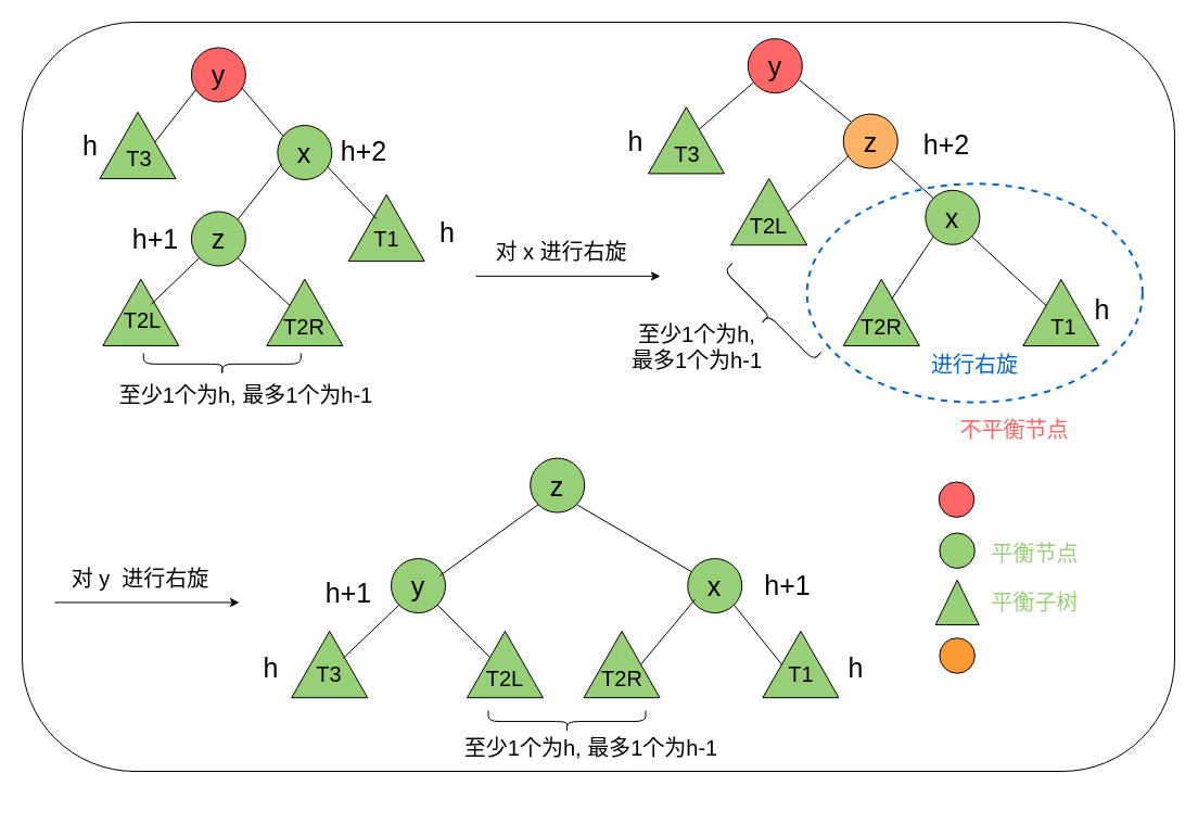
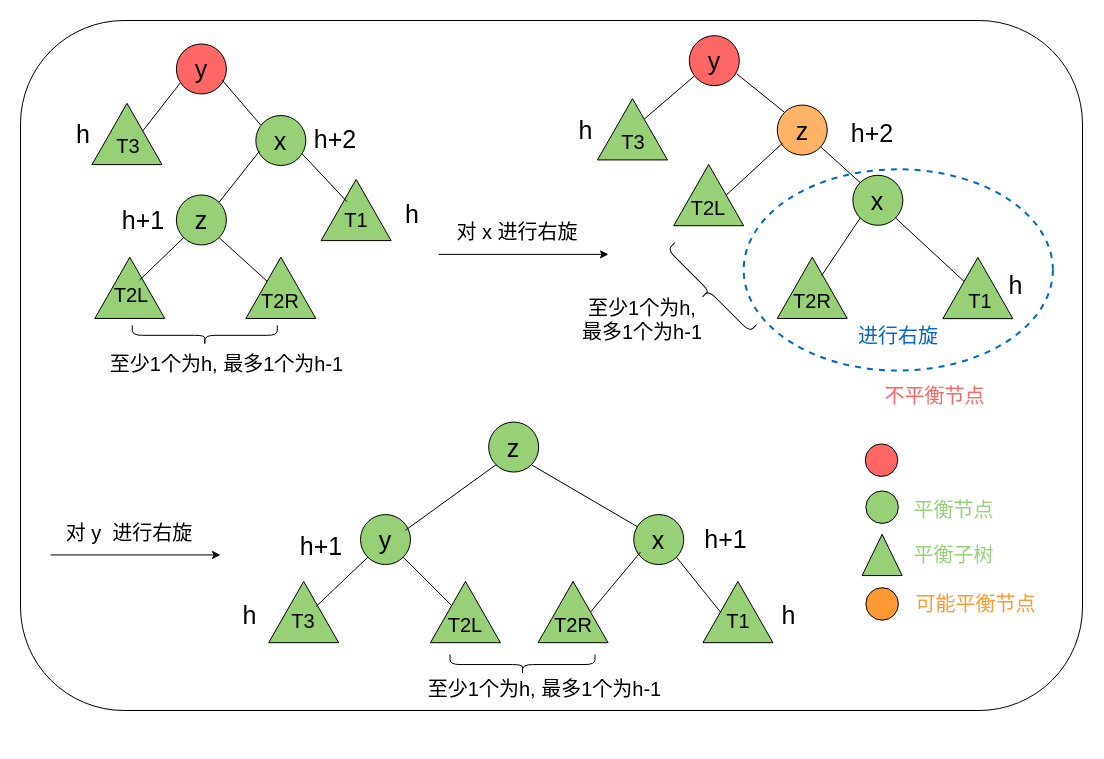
  <mxCell id="0" />
  <mxCell id="1" parent="0" />
  <mxCell id="2" value="" style="rounded=1;whiteSpace=wrap;html=1;fillColor=#FFFFFF;" vertex="1" parent="1"><mxGeometry x="20" y="20" width="1062" height="690" as="geometry" /></mxCell>
  <mxCell id="3" value="" style="ellipse;whiteSpace=wrap;html=1;fillColor=none;dashed=1;strokeColor=#0066CC;strokeWidth=2;" vertex="1" parent="1"><mxGeometry x="743.19" y="168.8" width="309.18" height="201.2" as="geometry" /></mxCell>
  <mxCell id="4" value="" style="triangle;whiteSpace=wrap;html=1;rotation=-90;fillColor=#97D077;" vertex="1" parent="1"><mxGeometry x="946.74" y="252.5" width="61.25" height="70" as="geometry" /></mxCell>
  <mxCell id="5" value="" style="triangle;whiteSpace=wrap;html=1;rotation=-90;fillColor=#97D077;" vertex="1" parent="1"><mxGeometry x="706.81" y="576.56" width="61.25" height="70" as="geometry" /></mxCell>
  <mxCell id="6" value="" style="triangle;whiteSpace=wrap;html=1;rotation=-90;fillColor=#97D077;" vertex="1" parent="1"><mxGeometry x="781.12" y="252.33" width="61.25" height="70" as="geometry" /></mxCell>
  <mxCell id="7" value="&lt;font style=&quot;font-size: 25px&quot;&gt;y&lt;/font&gt;" style="ellipse;whiteSpace=wrap;html=1;aspect=fixed;fillColor=#FF6666;" vertex="1" parent="1"><mxGeometry x="175.89" y="43.47" width="50" height="50" as="geometry" /></mxCell>
  <mxCell id="8" value="&lt;font style=&quot;font-size: 25px&quot;&gt;x&lt;/font&gt;" style="ellipse;whiteSpace=wrap;html=1;aspect=fixed;fillColor=#97D077;" vertex="1" parent="1"><mxGeometry x="255.33" y="115" width="50" height="50" as="geometry" /></mxCell>
  <mxCell id="9" value="" style="endArrow=none;html=1;exitX=0.095;exitY=0.189;exitDx=0;exitDy=0;exitPerimeter=0;" edge="1" parent="1" source="8"><mxGeometry width="50" height="50" relative="1" as="geometry"><mxPoint x="65.89" y="126.53" as="sourcePoint" /><mxPoint x="222" y="80" as="targetPoint" /></mxGeometry></mxCell>
  <mxCell id="10" value="" style="triangle;whiteSpace=wrap;html=1;rotation=-90;fillColor=#97D077;" vertex="1" parent="1"><mxGeometry x="325" y="174.47" width="61.25" height="70" as="geometry" /></mxCell>
  <mxCell id="11" value="" style="endArrow=none;html=1;entryX=0.924;entryY=0.764;entryDx=0;entryDy=0;exitX=0.635;exitY=0.37;exitDx=0;exitDy=0;exitPerimeter=0;entryPerimeter=0;" edge="1" parent="1" source="10" target="8"><mxGeometry width="50" height="50" relative="1" as="geometry"><mxPoint x="348.175" y="213.574" as="sourcePoint" /><mxPoint x="183.212" y="99.208" as="targetPoint" /></mxGeometry></mxCell>
  <mxCell id="12" value="" style="endArrow=none;html=1;entryX=0.074;entryY=0.712;entryDx=0;entryDy=0;exitX=1;exitY=0;exitDx=0;exitDy=0;entryPerimeter=0;" edge="1" parent="1" source="20" target="8"><mxGeometry width="50" height="50" relative="1" as="geometry"><mxPoint x="174.265" y="228.384" as="sourcePoint" /><mxPoint x="103.212" y="179.208" as="targetPoint" /></mxGeometry></mxCell>
  <mxCell id="13" value="" style="endArrow=none;html=1;entryX=0.083;entryY=0.772;entryDx=0;entryDy=0;exitX=0.547;exitY=0.723;exitDx=0;exitDy=0;entryPerimeter=0;exitPerimeter=0;" edge="1" parent="1" source="14" target="7"><mxGeometry width="50" height="50" relative="1" as="geometry"><mxPoint x="255.89" y="143.53" as="sourcePoint" /><mxPoint x="183.212" y="99.208" as="targetPoint" /></mxGeometry></mxCell>
  <mxCell id="14" value="" style="triangle;whiteSpace=wrap;html=1;rotation=-90;fillColor=#97D077;" vertex="1" parent="1"><mxGeometry x="95.89" y="98.47" width="61.25" height="70" as="geometry" /></mxCell>
  <mxCell id="15" value="&lt;span style=&quot;font-size: 20px&quot;&gt;T3&lt;/span&gt;" style="text;html=1;strokeColor=none;fillColor=none;align=center;verticalAlign=middle;whiteSpace=wrap;rounded=0;" vertex="1" parent="1"><mxGeometry x="83.2" y="122.13" width="90" height="45" as="geometry" /></mxCell>
  <mxCell id="16" value="" style="endArrow=classic;html=1;strokeWidth=1;" edge="1" parent="1"><mxGeometry width="50" height="50" relative="1" as="geometry"><mxPoint x="438" y="253.88" as="sourcePoint" /><mxPoint x="608" y="253.88" as="targetPoint" /></mxGeometry></mxCell>
  <mxCell id="17" value="&lt;font style=&quot;font-size: 20px&quot;&gt;对 x 进行右旋&lt;/font&gt;" style="text;html=1;strokeColor=none;fillColor=none;align=center;verticalAlign=middle;whiteSpace=wrap;rounded=0;" vertex="1" parent="1"><mxGeometry x="452.31" y="221" width="130" height="20" as="geometry" /></mxCell>
  <mxCell id="18" value="&lt;font style=&quot;font-size: 25px&quot;&gt;h+1&lt;/font&gt;" style="text;html=1;strokeColor=none;fillColor=none;align=center;verticalAlign=middle;whiteSpace=wrap;rounded=0;" vertex="1" parent="1"><mxGeometry x="113.2" y="206.6" width="60" height="25.75" as="geometry" /></mxCell>
  <mxCell id="19" value="&lt;font style=&quot;font-size: 20px&quot;&gt;至少1个为h, 最多1个为h-1&lt;/font&gt;" style="text;html=1;strokeColor=none;fillColor=none;align=center;verticalAlign=middle;whiteSpace=wrap;rounded=0;" vertex="1" parent="1"><mxGeometry x="86.58" y="350" width="278.75" height="25.75" as="geometry" /></mxCell>
  <mxCell id="20" value="&lt;span style=&quot;font-size: 25px&quot;&gt;z&lt;/span&gt;" style="ellipse;whiteSpace=wrap;html=1;aspect=fixed;fillColor=#97D077;" vertex="1" parent="1"><mxGeometry x="175.89" y="194.47" width="50" height="50" as="geometry" /></mxCell>
  <mxCell id="21" value="" style="triangle;whiteSpace=wrap;html=1;rotation=-90;fillColor=#97D077;" vertex="1" parent="1"><mxGeometry x="98.69" y="252.33" width="61.25" height="70" as="geometry" /></mxCell>
  <mxCell id="22" value="" style="endArrow=none;html=1;entryX=0;entryY=1;entryDx=0;entryDy=0;exitX=0.625;exitY=0.638;exitDx=0;exitDy=0;exitPerimeter=0;" edge="1" parent="1" source="21" target="20"><mxGeometry width="50" height="50" relative="1" as="geometry"><mxPoint x="44.735" y="240.772" as="sourcePoint" /><mxPoint x="103.212" y="179.208" as="targetPoint" /></mxGeometry></mxCell>
  <mxCell id="23" value="" style="triangle;whiteSpace=wrap;html=1;rotation=-90;fillColor=#97D077;" vertex="1" parent="1"><mxGeometry x="249.71" y="252.33" width="61.25" height="70" as="geometry" /></mxCell>
  <mxCell id="24" value="" style="endArrow=none;html=1;entryX=1;entryY=1;entryDx=0;entryDy=0;exitX=0.609;exitY=0.302;exitDx=0;exitDy=0;exitPerimeter=0;" edge="1" parent="1" source="23" target="20"><mxGeometry width="50" height="50" relative="1" as="geometry"><mxPoint x="136.175" y="328.874" as="sourcePoint" /><mxPoint x="188.472" y="264.208" as="targetPoint" /></mxGeometry></mxCell>
  <mxCell id="25" value="" style="shape=curlyBracket;whiteSpace=wrap;html=1;rounded=1;flipH=1;fillColor=#97D077;rotation=90;" vertex="1" parent="1"><mxGeometry x="194.31" y="262.33" width="20" height="145" as="geometry" /></mxCell>
  <mxCell id="26" value="&lt;font style=&quot;font-size: 25px&quot;&gt;y&lt;/font&gt;" style="ellipse;whiteSpace=wrap;html=1;aspect=fixed;fillColor=#FF6666;" vertex="1" parent="1"><mxGeometry x="688.81" y="35.15" width="50" height="50" as="geometry" /></mxCell>
  <mxCell id="27" value="&lt;span style=&quot;font-size: 25px&quot;&gt;z&lt;/span&gt;" style="ellipse;whiteSpace=wrap;html=1;aspect=fixed;fillColor=#FFB366;" vertex="1" parent="1"><mxGeometry x="776.75" y="104.55" width="50" height="50" as="geometry" /></mxCell>
  <mxCell id="28" value="" style="endArrow=none;html=1;entryX=0.947;entryY=0.763;entryDx=0;entryDy=0;exitX=0;exitY=0;exitDx=0;exitDy=0;entryPerimeter=0;" edge="1" parent="1" source="27" target="26"><mxGeometry width="50" height="50" relative="1" as="geometry"><mxPoint x="1132.37" y="146.8" as="sourcePoint" /><mxPoint x="618.12" y="73.8" as="targetPoint" /></mxGeometry></mxCell>
  <mxCell id="29" value="" style="triangle;whiteSpace=wrap;html=1;rotation=-90;fillColor=#97D077;" vertex="1" parent="1"><mxGeometry x="677.56" y="159.61" width="61.25" height="70" as="geometry" /></mxCell>
  <mxCell id="30" value="" style="endArrow=none;html=1;entryX=0.108;entryY=0.762;entryDx=0;entryDy=0;exitX=0.5;exitY=1;exitDx=0;exitDy=0;entryPerimeter=0;" edge="1" parent="1" source="29" target="27"><mxGeometry width="50" height="50" relative="1" as="geometry"><mxPoint x="640.798" y="141.122" as="sourcePoint" /><mxPoint x="685.442" y="96.478" as="targetPoint" /></mxGeometry></mxCell>
  <mxCell id="31" value="" style="endArrow=none;html=1;exitX=0;exitY=0;exitDx=0;exitDy=0;" edge="1" parent="1" source="38" target="27"><mxGeometry width="50" height="50" relative="1" as="geometry"><mxPoint x="1214.245" y="241.124" as="sourcePoint" /><mxPoint x="1131.12" y="175.33" as="targetPoint" /></mxGeometry></mxCell>
  <mxCell id="32" value="" style="endArrow=none;html=1;exitX=0.664;exitY=0.665;exitDx=0;exitDy=0;exitPerimeter=0;entryX=0.093;entryY=0.815;entryDx=0;entryDy=0;entryPerimeter=0;" edge="1" parent="1" source="33" target="26"><mxGeometry width="50" height="50" relative="1" as="geometry"><mxPoint x="758.12" y="140.8" as="sourcePoint" /><mxPoint x="691.37" y="73.8" as="targetPoint" /></mxGeometry></mxCell>
  <mxCell id="33" value="" style="triangle;whiteSpace=wrap;html=1;rotation=-90;fillColor=#97D077;" vertex="1" parent="1"><mxGeometry x="601.37" y="93.8" width="61.25" height="70" as="geometry" /></mxCell>
  <mxCell id="34" value="&lt;font style=&quot;font-size: 20px&quot;&gt;T1&lt;/font&gt;" style="text;html=1;strokeColor=none;fillColor=none;align=center;verticalAlign=middle;whiteSpace=wrap;rounded=0;" vertex="1" parent="1"><mxGeometry x="958.5" y="287.33" width="42.37" height="25" as="geometry" /></mxCell>
  <mxCell id="35" value="&lt;font style=&quot;font-size: 25px&quot;&gt;h&lt;/font&gt;" style="text;html=1;strokeColor=none;fillColor=none;align=center;verticalAlign=middle;whiteSpace=wrap;rounded=0;" vertex="1" parent="1"><mxGeometry x="996.8" y="271.61" width="36.75" height="25.75" as="geometry" /></mxCell>
  <mxCell id="36" value="&lt;font style=&quot;font-size: 25px&quot;&gt;h+2&lt;/font&gt;" style="text;html=1;strokeColor=none;fillColor=none;align=center;verticalAlign=middle;whiteSpace=wrap;rounded=0;" vertex="1" parent="1"><mxGeometry x="842.37" y="118.8" width="60" height="25.75" as="geometry" /></mxCell>
  <mxCell id="37" value="&lt;font style=&quot;font-size: 25px&quot;&gt;h&lt;/font&gt;" style="text;html=1;strokeColor=none;fillColor=none;align=center;verticalAlign=middle;whiteSpace=wrap;rounded=0;" vertex="1" parent="1"><mxGeometry x="567.12" y="115.92" width="36.75" height="25.75" as="geometry" /></mxCell>
  <mxCell id="38" value="&lt;span style=&quot;font-size: 25px&quot;&gt;x&lt;/span&gt;" style="ellipse;whiteSpace=wrap;html=1;aspect=fixed;fillColor=#97D077;" vertex="1" parent="1"><mxGeometry x="852.37" y="174.8" width="50" height="50" as="geometry" /></mxCell>
  <mxCell id="39" value="" style="endArrow=none;html=1;entryX=0;entryY=1;entryDx=0;entryDy=0;exitX=0.7;exitY=0.634;exitDx=0;exitDy=0;exitPerimeter=0;" edge="1" parent="1" source="6" target="38"><mxGeometry width="50" height="50" relative="1" as="geometry"><mxPoint x="1084.715" y="253.512" as="sourcePoint" /><mxPoint x="1143.192" y="191.948" as="targetPoint" /></mxGeometry></mxCell>
  <mxCell id="40" value="" style="endArrow=none;html=1;entryX=1;entryY=1;entryDx=0;entryDy=0;exitX=0.609;exitY=0.302;exitDx=0;exitDy=0;exitPerimeter=0;" edge="1" parent="1" source="4" target="38"><mxGeometry width="50" height="50" relative="1" as="geometry"><mxPoint x="1176.155" y="341.614" as="sourcePoint" /><mxPoint x="1228.452" y="276.948" as="targetPoint" /></mxGeometry></mxCell>
  <mxCell id="41" value="&lt;span style=&quot;font-size: 20px&quot;&gt;T2R&lt;/span&gt;" style="text;html=1;strokeColor=none;fillColor=none;align=center;verticalAlign=middle;whiteSpace=wrap;rounded=0;" vertex="1" parent="1"><mxGeometry x="776.74" y="277.5" width="70" height="45" as="geometry" /></mxCell>
  <mxCell id="42" value="&lt;span style=&quot;font-size: 20px&quot;&gt;T2L&lt;/span&gt;" style="text;html=1;strokeColor=none;fillColor=none;align=center;verticalAlign=middle;whiteSpace=wrap;rounded=0;" vertex="1" parent="1"><mxGeometry x="673.19" y="184.61" width="70" height="45" as="geometry" /></mxCell>
  <mxCell id="43" value="&lt;font style=&quot;font-size: 20px&quot;&gt;至少1个为h,&lt;br&gt;最多1个为h-1&lt;/font&gt;" style="text;html=1;strokeColor=none;fillColor=none;align=center;verticalAlign=middle;whiteSpace=wrap;rounded=0;" vertex="1" parent="1"><mxGeometry x="562" y="306.58" width="160" height="25.75" as="geometry" /></mxCell>
  <mxCell id="44" value="" style="shape=curlyBracket;whiteSpace=wrap;html=1;rounded=1;flipH=1;fillColor=#97D077;rotation=135;" vertex="1" parent="1"><mxGeometry x="698.19" y="232.35" width="20" height="115.66" as="geometry" /></mxCell>
  <mxCell id="45" value="&lt;font style=&quot;font-size: 20px&quot; color=&quot;#0066cc&quot;&gt;进行右旋&lt;/font&gt;" style="text;html=1;strokeColor=none;fillColor=none;align=center;verticalAlign=middle;whiteSpace=wrap;rounded=0;dashed=1;" vertex="1" parent="1"><mxGeometry x="824.59" y="324.83" width="146.38" height="20" as="geometry" /></mxCell>
  <mxCell id="46" value="" style="endArrow=classic;html=1;strokeWidth=1;" edge="1" parent="1"><mxGeometry width="50" height="50" relative="1" as="geometry"><mxPoint x="50" y="554.44" as="sourcePoint" /><mxPoint x="220" y="554.44" as="targetPoint" /></mxGeometry></mxCell>
  <mxCell id="47" value="&lt;font style=&quot;font-size: 20px&quot;&gt;对 y&amp;nbsp; 进行右旋&lt;/font&gt;" style="text;html=1;strokeColor=none;fillColor=none;align=center;verticalAlign=middle;whiteSpace=wrap;rounded=0;" vertex="1" parent="1"><mxGeometry x="64.31" y="521.56" width="130" height="20" as="geometry" /></mxCell>
  <mxCell id="48" value="&lt;span style=&quot;font-size: 25px&quot;&gt;z&lt;/span&gt;" style="ellipse;whiteSpace=wrap;html=1;aspect=fixed;fillColor=#97D077;" vertex="1" parent="1"><mxGeometry x="488.18" y="421.56" width="50" height="50" as="geometry" /></mxCell>
  <mxCell id="49" value="&lt;span style=&quot;font-size: 25px&quot;&gt;y&lt;/span&gt;" style="ellipse;whiteSpace=wrap;html=1;aspect=fixed;fillColor=#97D077;" vertex="1" parent="1"><mxGeometry x="360" y="514.06" width="50" height="50" as="geometry" /></mxCell>
  <mxCell id="50" value="" style="endArrow=none;html=1;entryX=0;entryY=1;entryDx=0;entryDy=0;exitX=0.896;exitY=0.316;exitDx=0;exitDy=0;exitPerimeter=0;" edge="1" parent="1" source="49" target="48"><mxGeometry width="50" height="50" relative="1" as="geometry"><mxPoint x="388.18" y="501.56" as="sourcePoint" /><mxPoint x="438.18" y="451.56" as="targetPoint" /></mxGeometry></mxCell>
  <mxCell id="51" value="" style="triangle;whiteSpace=wrap;html=1;rotation=-90;fillColor=#97D077;" vertex="1" parent="1"><mxGeometry x="272.56" y="576.56" width="61.25" height="70" as="geometry" /></mxCell>
  <mxCell id="52" value="" style="endArrow=none;html=1;entryX=0;entryY=1;entryDx=0;entryDy=0;exitX=0.594;exitY=0.68;exitDx=0;exitDy=0;exitPerimeter=0;" edge="1" parent="1" source="51" target="49"><mxGeometry width="50" height="50" relative="1" as="geometry"><mxPoint x="460.858" y="518.882" as="sourcePoint" /><mxPoint x="505.502" y="474.238" as="targetPoint" /></mxGeometry></mxCell>
  <mxCell id="53" value="" style="endArrow=none;html=1;entryX=1;entryY=1;entryDx=0;entryDy=0;exitX=0.135;exitY=0.28;exitDx=0;exitDy=0;exitPerimeter=0;" edge="1" parent="1" source="58" target="48"><mxGeometry width="50" height="50" relative="1" as="geometry"><mxPoint x="593.305" y="516.56" as="sourcePoint" /><mxPoint x="505.502" y="474.238" as="targetPoint" /></mxGeometry></mxCell>
  <mxCell id="54" value="&lt;font style=&quot;font-size: 20px&quot;&gt;T1&lt;/font&gt;" style="text;html=1;strokeColor=none;fillColor=none;align=center;verticalAlign=middle;whiteSpace=wrap;rounded=0;" vertex="1" parent="1"><mxGeometry x="717.25" y="607.56" width="42.37" height="25" as="geometry" /></mxCell>
  <mxCell id="55" value="&lt;span style=&quot;font-size: 20px&quot;&gt;T3&lt;/span&gt;" style="text;html=1;strokeColor=none;fillColor=none;align=center;verticalAlign=middle;whiteSpace=wrap;rounded=0;" vertex="1" parent="1"><mxGeometry x="258.18" y="597.56" width="90" height="45" as="geometry" /></mxCell>
  <mxCell id="56" value="&lt;font style=&quot;font-size: 25px&quot;&gt;h+1&lt;/font&gt;" style="text;html=1;strokeColor=none;fillColor=none;align=center;verticalAlign=middle;whiteSpace=wrap;rounded=0;" vertex="1" parent="1"><mxGeometry x="291.44" y="532.31" width="60" height="25.75" as="geometry" /></mxCell>
  <mxCell id="57" value="&lt;font style=&quot;font-size: 25px&quot;&gt;h+1&lt;/font&gt;" style="text;html=1;strokeColor=none;fillColor=none;align=center;verticalAlign=middle;whiteSpace=wrap;rounded=0;" vertex="1" parent="1"><mxGeometry x="706.81" y="525.06" width="36.75" height="25.75" as="geometry" /></mxCell>
  <mxCell id="58" value="&lt;span style=&quot;font-size: 25px&quot;&gt;x&lt;/span&gt;" style="ellipse;whiteSpace=wrap;html=1;aspect=fixed;fillColor=#97D077;" vertex="1" parent="1"><mxGeometry x="633.25" y="514.06" width="50" height="50" as="geometry" /></mxCell>
  <mxCell id="59" value="" style="triangle;whiteSpace=wrap;html=1;rotation=-90;fillColor=#97D077;" vertex="1" parent="1"><mxGeometry x="434.31" y="576.56" width="61.25" height="70" as="geometry" /></mxCell>
  <mxCell id="60" value="" style="triangle;whiteSpace=wrap;html=1;rotation=-90;fillColor=#97D077;" vertex="1" parent="1"><mxGeometry x="541.93" y="576.56" width="61.25" height="70" as="geometry" /></mxCell>
  <mxCell id="61" value="&lt;font style=&quot;font-size: 25px&quot;&gt;h&lt;/font&gt;" style="text;html=1;strokeColor=none;fillColor=none;align=center;verticalAlign=middle;whiteSpace=wrap;rounded=0;" vertex="1" parent="1"><mxGeometry x="231" y="601.56" width="36.75" height="25.75" as="geometry" /></mxCell>
  <mxCell id="62" value="" style="endArrow=none;html=1;entryX=1;entryY=1;entryDx=0;entryDy=0;exitX=0.614;exitY=0.296;exitDx=0;exitDy=0;exitPerimeter=0;" edge="1" parent="1" source="59" target="49"><mxGeometry width="50" height="50" relative="1" as="geometry"><mxPoint x="447" y="601.56" as="sourcePoint" /><mxPoint x="377.322" y="566.738" as="targetPoint" /></mxGeometry></mxCell>
  <mxCell id="63" value="" style="endArrow=none;html=1;entryX=0.5;entryY=1;entryDx=0;entryDy=0;" edge="1" parent="1" target="60"><mxGeometry width="50" height="50" relative="1" as="geometry"><mxPoint x="640" y="551.56" as="sourcePoint" /><mxPoint x="540.858" y="474.238" as="targetPoint" /></mxGeometry></mxCell>
  <mxCell id="64" value="" style="endArrow=none;html=1;entryX=1;entryY=1;entryDx=0;entryDy=0;exitX=0.5;exitY=0;exitDx=0;exitDy=0;" edge="1" parent="1" source="5" target="58"><mxGeometry width="50" height="50" relative="1" as="geometry"><mxPoint x="650" y="561.56" as="sourcePoint" /><mxPoint x="600.055" y="621.56" as="targetPoint" /></mxGeometry></mxCell>
  <mxCell id="65" value="&lt;font style=&quot;font-size: 20px&quot;&gt;至少1个为h, 最多1个为h-1&lt;/font&gt;" style="text;html=1;strokeColor=none;fillColor=none;align=center;verticalAlign=middle;whiteSpace=wrap;rounded=0;" vertex="1" parent="1"><mxGeometry x="404.5" y="675.06" width="278.75" height="25.75" as="geometry" /></mxCell>
  <mxCell id="66" value="" style="shape=curlyBracket;whiteSpace=wrap;html=1;rounded=1;flipH=1;fillColor=#97D077;rotation=90;" vertex="1" parent="1"><mxGeometry x="512" y="591.56" width="20" height="145" as="geometry" /></mxCell>
  <mxCell id="67" value="&lt;font style=&quot;font-size: 25px&quot;&gt;h&lt;/font&gt;" style="text;html=1;strokeColor=none;fillColor=none;align=center;verticalAlign=middle;whiteSpace=wrap;rounded=0;" vertex="1" parent="1"><mxGeometry x="770" y="601.56" width="36.75" height="25.75" as="geometry" /></mxCell>
  <mxCell id="68" value="&lt;span style=&quot;font-size: 20px&quot;&gt;T2L&lt;/span&gt;" style="text;html=1;strokeColor=none;fillColor=none;align=center;verticalAlign=middle;whiteSpace=wrap;rounded=0;" vertex="1" parent="1"><mxGeometry x="429.94" y="601.56" width="70" height="45" as="geometry" /></mxCell>
  <mxCell id="69" value="&lt;span style=&quot;font-size: 20px&quot;&gt;T2R&lt;/span&gt;" style="text;html=1;strokeColor=none;fillColor=none;align=center;verticalAlign=middle;whiteSpace=wrap;rounded=0;" vertex="1" parent="1"><mxGeometry x="538.18" y="601.56" width="70" height="45" as="geometry" /></mxCell>
  <mxCell id="70" value="" style="triangle;whiteSpace=wrap;html=1;rotation=-90;fillColor=#97D077;" vertex="1" parent="1"><mxGeometry x="861" y="534.44" width="41.25" height="40" as="geometry" /></mxCell>
  <mxCell id="71" value="" style="ellipse;whiteSpace=wrap;html=1;aspect=fixed;fillColor=#FF6666;" vertex="1" parent="1"><mxGeometry x="864.75" y="443.44" width="32.5" height="32.5" as="geometry" /></mxCell>
  <mxCell id="72" value="" style="ellipse;whiteSpace=wrap;html=1;aspect=fixed;fillColor=#97D077;" vertex="1" parent="1"><mxGeometry x="865.37" y="490.44" width="32.5" height="32.5" as="geometry" /></mxCell>
  <mxCell id="73" value="&lt;font color=&quot;#ff6666&quot; style=&quot;font-size: 20px&quot;&gt;不平衡节点&lt;/font&gt;" style="text;html=1;strokeColor=none;fillColor=none;align=center;verticalAlign=middle;whiteSpace=wrap;rounded=0;" vertex="1" parent="1"><mxGeometry x="876" y="384.69" width="116.74" height="20" as="geometry" /></mxCell>
  <mxCell id="74" value="&lt;font color=&quot;#97d077&quot; style=&quot;font-size: 20px&quot;&gt;平衡子树&lt;/font&gt;" style="text;html=1;strokeColor=none;fillColor=none;align=center;verticalAlign=middle;whiteSpace=wrap;rounded=0;" vertex="1" parent="1"><mxGeometry x="910.06" y="544.44" width="86.74" height="20" as="geometry" /></mxCell>
  <mxCell id="75" value="&lt;font color=&quot;#97d077&quot; style=&quot;font-size: 20px&quot;&gt;平衡节点&lt;/font&gt;" style="text;html=1;strokeColor=none;fillColor=none;align=center;verticalAlign=middle;whiteSpace=wrap;rounded=0;" vertex="1" parent="1"><mxGeometry x="906" y="498.69" width="94.87" height="20" as="geometry" /></mxCell>
  <mxCell id="76" value="" style="ellipse;whiteSpace=wrap;html=1;aspect=fixed;fillColor=#FF9933;" vertex="1" parent="1"><mxGeometry x="865.37" y="587.19" width="32.5" height="32.5" as="geometry" /></mxCell>
+ <mxCell id="77" value="&lt;font style=&quot;font-size: 20px&quot; color=&quot;#ff9933&quot;&gt;可能平衡节点&lt;/font&gt;" style="text;html=1;strokeColor=none;fillColor=none;align=center;verticalAlign=middle;whiteSpace=wrap;rounded=0;" vertex="1" parent="1"><mxGeometry x="910.06" y="593.44" width="130.94" height="20" as="geometry" /></mxCell>
  <mxCell id="78" value="&lt;font style=&quot;font-size: 25px&quot;&gt;h&lt;/font&gt;" style="text;html=1;strokeColor=none;fillColor=none;align=center;verticalAlign=middle;whiteSpace=wrap;rounded=0;" vertex="1" parent="1"><mxGeometry x="53.2" y="120" width="60" height="25.75" as="geometry" /></mxCell>
  <mxCell id="79" value="&lt;span style=&quot;font-size: 20px&quot;&gt;T2L&lt;/span&gt;" style="text;html=1;strokeColor=none;fillColor=none;align=center;verticalAlign=middle;whiteSpace=wrap;rounded=0;" vertex="1" parent="1"><mxGeometry x="85.89" y="271.61" width="90" height="45" as="geometry" /></mxCell>
  <mxCell id="80" value="&lt;span style=&quot;font-size: 20px&quot;&gt;T2R&lt;/span&gt;" style="text;html=1;strokeColor=none;fillColor=none;align=center;verticalAlign=middle;whiteSpace=wrap;rounded=0;" vertex="1" parent="1"><mxGeometry x="235.33" y="277.5" width="90" height="45" as="geometry" /></mxCell>
  <mxCell id="81" value="&lt;span style=&quot;font-size: 20px&quot;&gt;T1&lt;/span&gt;" style="text;html=1;strokeColor=none;fillColor=none;align=center;verticalAlign=middle;whiteSpace=wrap;rounded=0;" vertex="1" parent="1"><mxGeometry x="311" y="196.98" width="90" height="45" as="geometry" /></mxCell>
  <mxCell id="82" value="&lt;font style=&quot;font-size: 25px&quot;&gt;h+2&lt;/font&gt;" style="text;html=1;strokeColor=none;fillColor=none;align=center;verticalAlign=middle;whiteSpace=wrap;rounded=0;" vertex="1" parent="1"><mxGeometry x="305.33" y="125" width="60" height="25.75" as="geometry" /></mxCell>
  <mxCell id="83" value="&lt;font style=&quot;font-size: 25px&quot;&gt;h&lt;/font&gt;" style="text;html=1;strokeColor=none;fillColor=none;align=center;verticalAlign=middle;whiteSpace=wrap;rounded=0;" vertex="1" parent="1"><mxGeometry x="382" y="200.06" width="60" height="25.75" as="geometry" /></mxCell>
  <mxCell id="84" value="&lt;font style=&quot;font-size: 20px&quot;&gt;T3&lt;/font&gt;" style="text;html=1;strokeColor=none;fillColor=none;align=center;verticalAlign=middle;whiteSpace=wrap;rounded=0;" vertex="1" parent="1"><mxGeometry x="612.37" y="128.8" width="42.37" height="25" as="geometry" /></mxCell>
